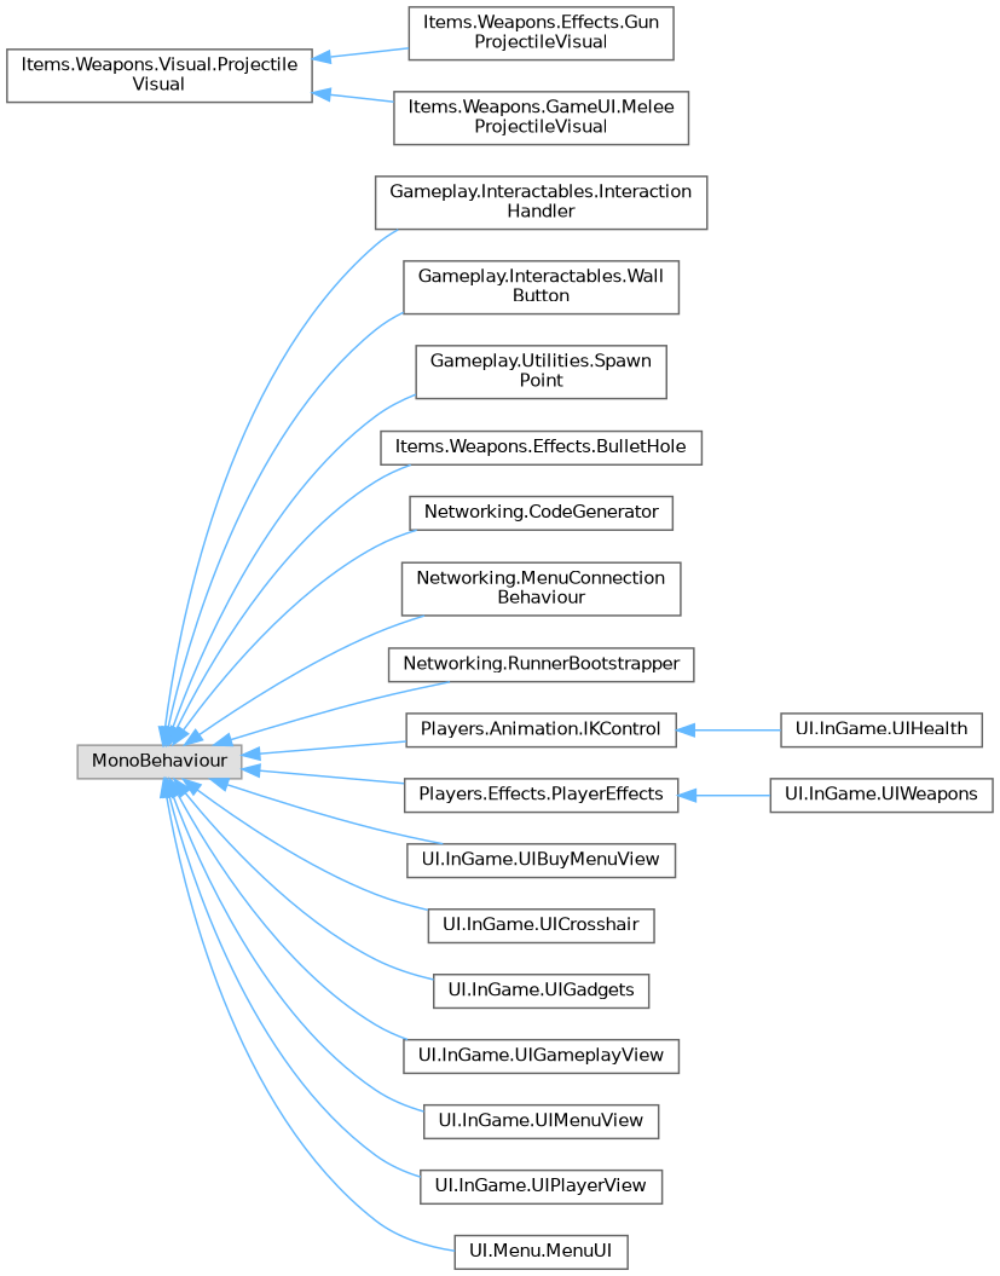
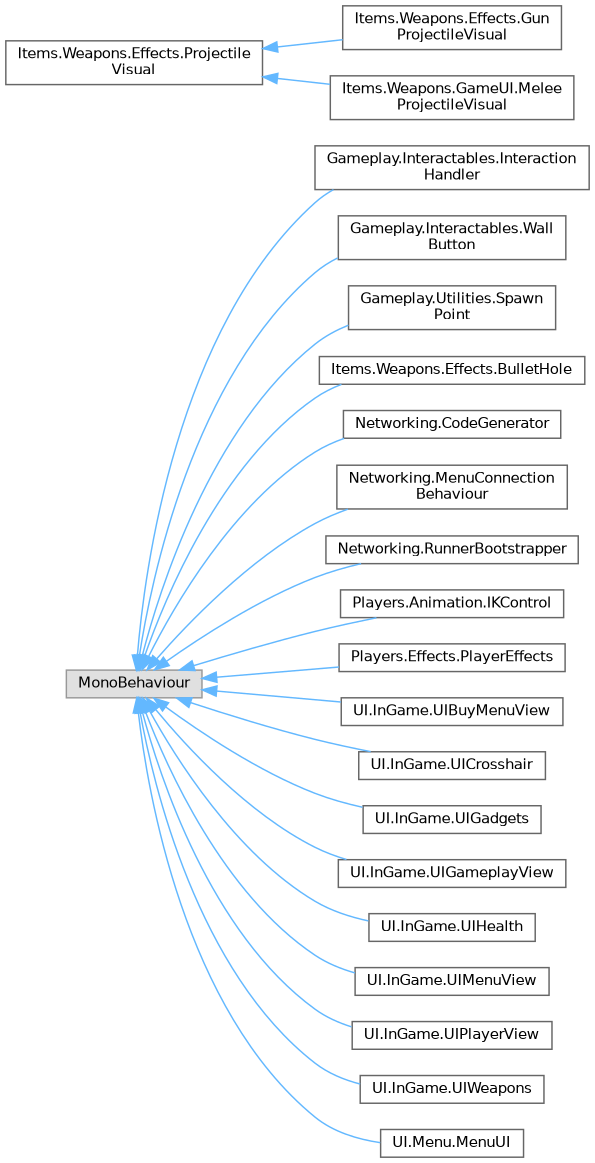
  digraph {
    rankdir=LR
    node [color=grey40 fillcolor=white fontname=Helvetica fontsize=10 shape=box style=filled]
    edge [color=steelblue1 dir=back fontname=Helvetica fontsize=10 labelfontname=Helvetica labelfontsize=10 style=solid]
    n1 [color=grey60 fillcolor="#E0E0E0" height=0.2 label=MonoBehaviour width=0.4]
    n2 [height=0.2 label="Gameplay.Interactables.Interaction\lHandler" width=0.4]
    n3 [height=0.2 label="Gameplay.Interactables.Wall\lButton" width=0.4]
    n4 [height=0.2 label="Gameplay.Utilities.Spawn\lPoint" width=0.4]
    n5 [height=0.2 label="Items.Weapons.Effects.BulletHole" width=0.4]
    n6 [height=0.2 label="Networking.CodeGenerator" width=0.4]
    n7 [height=0.2 label="Networking.MenuConnection\lBehaviour" width=0.4]
    n8 [height=0.2 label="Networking.RunnerBootstrapper" width=0.4]
    n9 [height=0.2 label="Players.Animation.IKControl" width=0.4]
    n10 [height=0.2 label="Players.Effects.PlayerEffects" width=0.4]
    n11 [height=0.2 label="UI.InGame.UIBuyMenuView" width=0.4]
    n12 [height=0.2 label="UI.InGame.UICrosshair" width=0.4]
    n13 [height=0.2 label="UI.InGame.UIGadgets" width=0.4]
    n14 [height=0.2 label="UI.InGame.UIGameplayView" width=0.4]
    n15 [height=0.2 label="UI.InGame.UIHealth" width=0.4]
    n16 [height=0.2 label="UI.InGame.UIMenuView" width=0.4]
    n17 [height=0.2 label="UI.InGame.UIPlayerView" width=0.4]
    n18 [height=0.2 label="UI.InGame.UIWeapons" width=0.4]
    n19 [height=0.2 label="UI.Menu.MenuUI" width=0.4]
-   n20 [height=0.2 label="Items.Weapons.Visual.Projectile\lVisual" width=0.4]
+   n20 [height=0.2 label="Items.Weapons.Effects.Projectile\lVisual" width=0.4]
    n21 [height=0.2 label="Items.Weapons.Effects.Gun\lProjectileVisual" width=0.4]
    n22 [height=0.2 label="Items.Weapons.GameUI.Melee\lProjectileVisual" width=0.4]
    n1 -> n2
    n1 -> n3
    n1 -> n4
    n1 -> n5
    n1 -> n6
    n1 -> n7
    n1 -> n8
    n1 -> n9
    n1 -> n10
    n1 -> n11
    n1 -> n12
    n1 -> n13
    n1 -> n14
-   n9 -> n15
+   n1 -> n15
    n1 -> n16
    n1 -> n17
-   n10 -> n18
+   n1 -> n18
    n1 -> n19
    n20 -> n21
    n20 -> n22
  }
